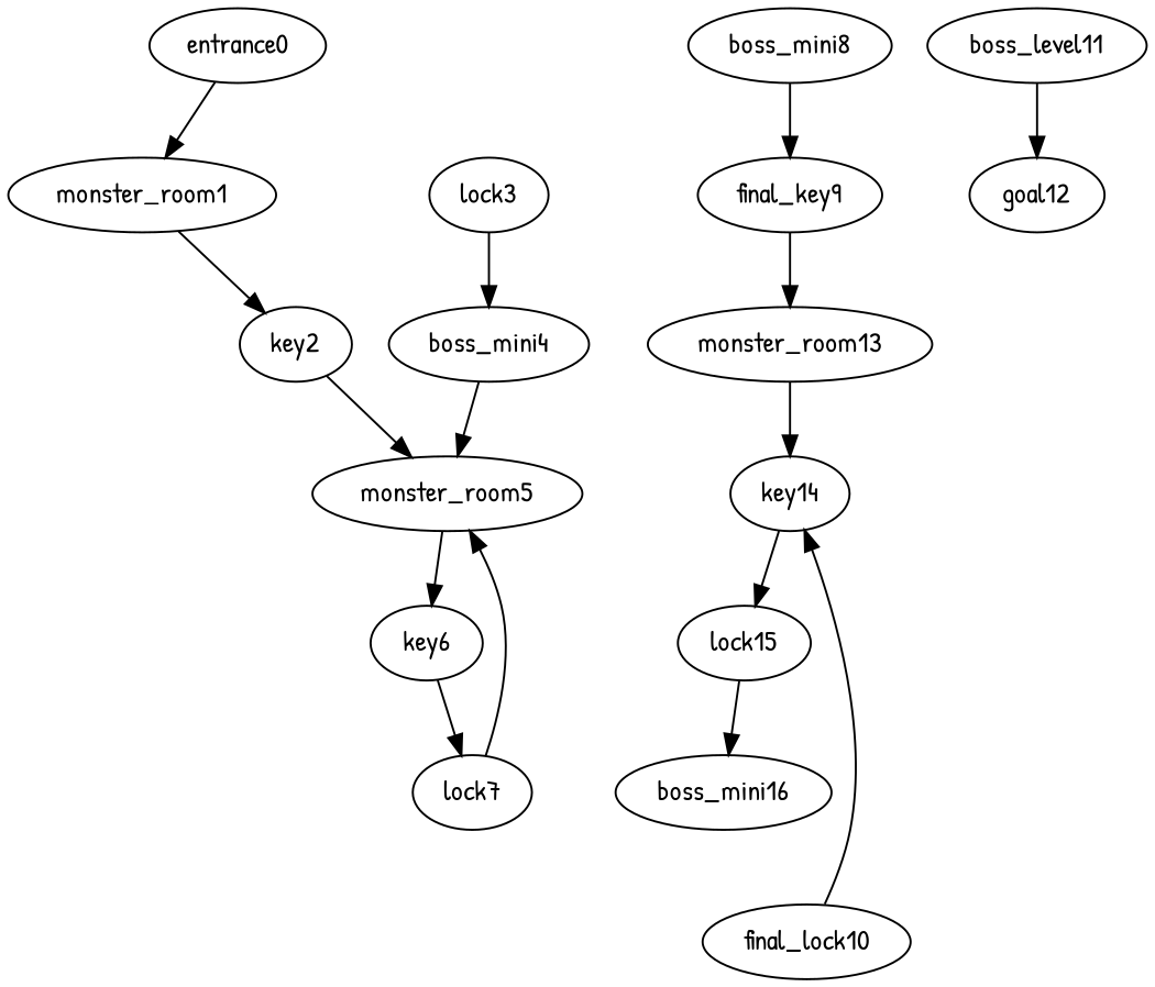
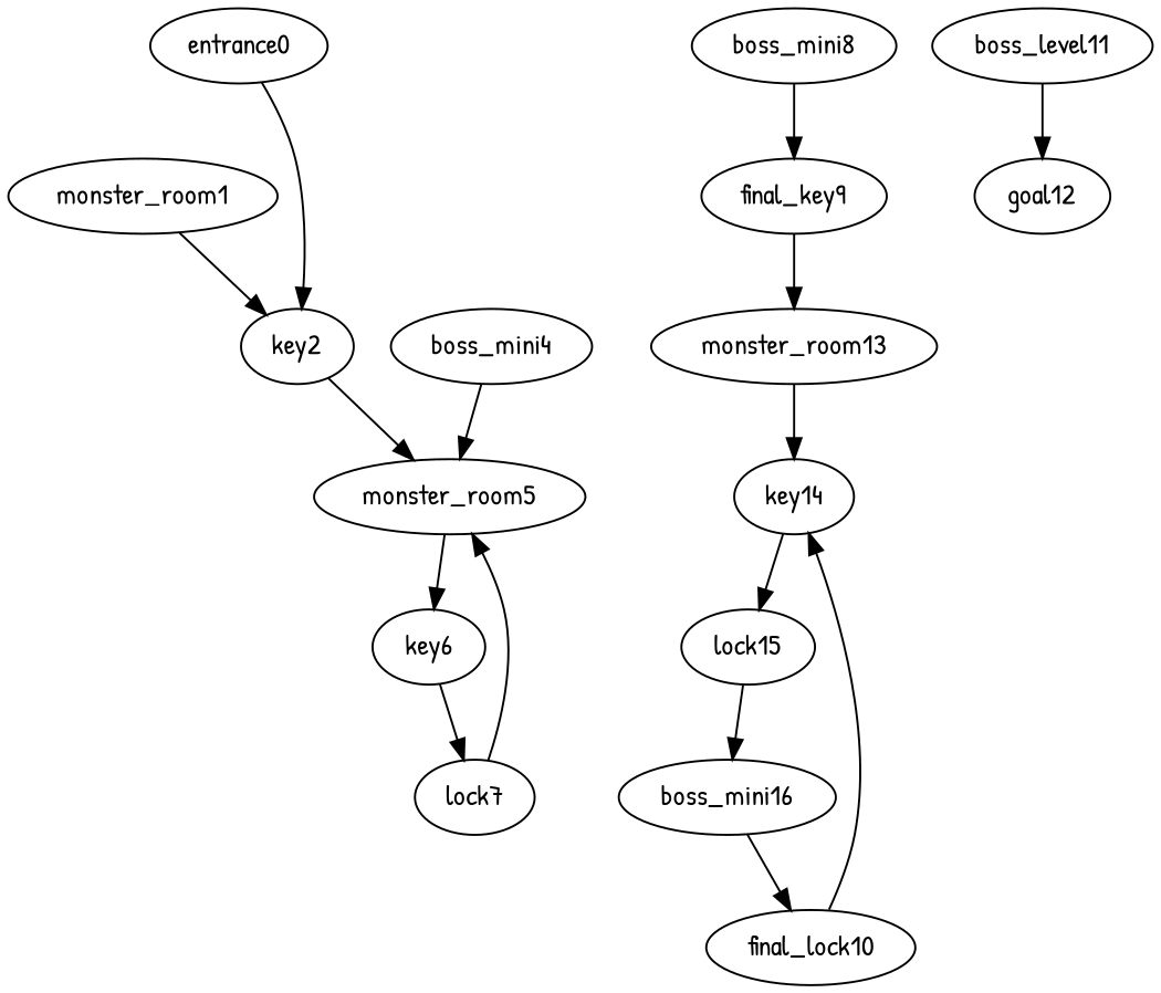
  digraph {
    fontname="Patrick Hand"
    node [fontname="Patrick Hand"]
    edge [fontname="Patrick Hand"]
    entrance0
    monster_room1
    key2
    monster_room5
-   lock3
    boss_mini4
    key6
    lock7
    boss_mini8
    final_key9
    monster_room13
    key14
    lock15
    final_lock10
    boss_level11
    goal12
    boss_mini16
-   entrance0 -> monster_room1
+   entrance0 -> key2
    monster_room1 -> key2
    key2 -> monster_room5
    monster_room5 -> key6
-   lock3 -> boss_mini4
    boss_mini4 -> monster_room5
    key6 -> lock7
    lock7 -> monster_room5
    boss_mini8 -> final_key9
    final_key9 -> monster_room13
    monster_room13 -> key14
    key14 -> lock15
    lock15 -> boss_mini16
    final_lock10 -> key14
    boss_level11 -> goal12
+   boss_mini16 -> final_lock10
  }
